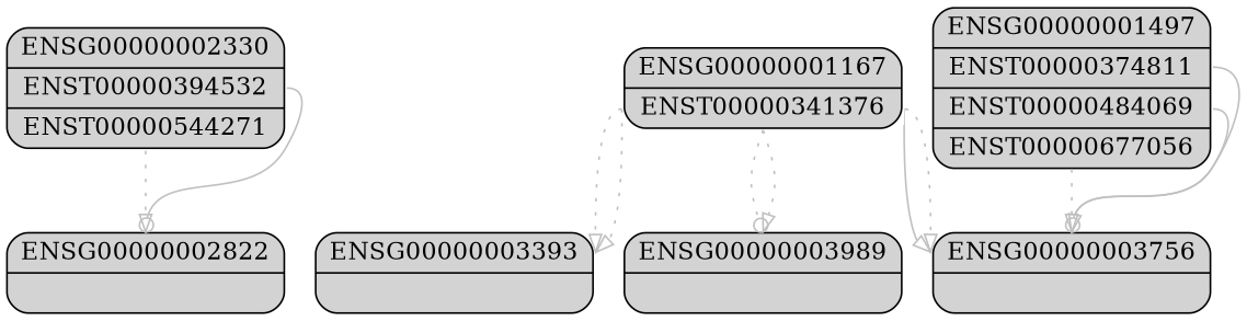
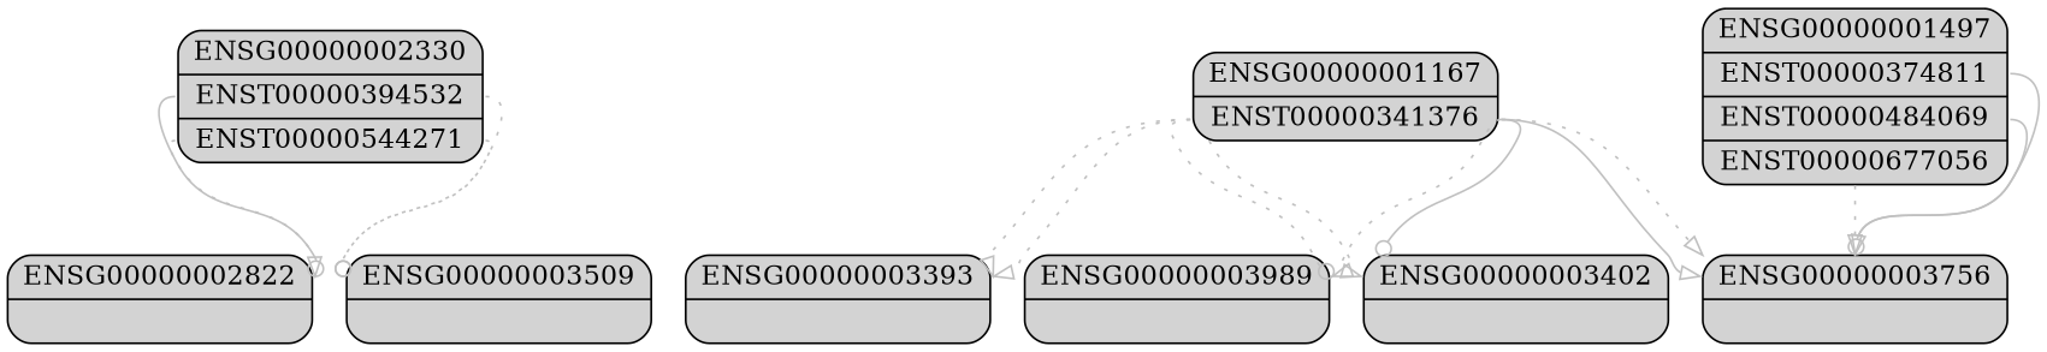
  digraph {
    rankdir=neato
    splines=spline
    node [shape=record style="rounded, filled"]
    edge [arrowhead=onormal color=grey headport=ENSG00000003756 style=dotted tailport=ENST00000341376]
    n1 [height=0.1 label="{<ENSG00000002330>ENSG00000002330|<ENST00000394532>ENST00000394532|<ENST00000544271>ENST00000544271}"]
    n2 [height=0.1 label="{<ENSG00000002822>ENSG00000002822|}"]
+   n3 [height=0.1 label="{<ENSG00000003509>ENSG00000003509|}"]
    n4 [height=0.1 label="{<ENSG00000001167>ENSG00000001167|<ENST00000341376>ENST00000341376}"]
    n5 [height=0.1 label="{<ENSG00000003393>ENSG00000003393|}"]
    n6 [height=0.1 label="{<ENSG00000003989>ENSG00000003989|}"]
    n7 [height=0.1 label="{<ENSG00000003756>ENSG00000003756|}"]
+   n8 [height=0.1 label="{<ENSG00000003402>ENSG00000003402|}"]
    n9 [height=0.1 label="{<ENSG00000001497>ENSG00000001497|<ENST00000374811>ENST00000374811|<ENST00000484069>ENST00000484069|<ENST00000677056>ENST00000677056}"]
    n1 -> n2 [headport=ENSG00000002822 tailport=ENST00000544271]
    n1 -> n2 [arrowhead=odot headport=ENSG00000002822 style=solid tailport=ENST00000394532]
+   n1 -> n3 [arrowhead=odot headport=ENSG00000003509 tailport=ENST00000544271]
+   n1 -> n3 [arrowhead=odot headport=ENSG00000003509 tailport=ENST00000394532]
    n4 -> n5 [headport=ENSG00000003393]
    n4 -> n5 [headport=ENSG00000003393]
    n4 -> n6 [arrowhead=odot headport=ENSG00000003989]
    n4 -> n6 [headport=ENSG00000003989]
    n4 -> n7 [style=solid]
    n4 -> n7
+   n4 -> n8 [headport=ENSG00000003402]
+   n4 -> n8 [arrowhead=odot headport=ENSG00000003402 style=solid]
    n9 -> n7 [arrowhead=odot style=solid tailport=ENST00000484069]
    n9 -> n7 [style=solid tailport=ENST00000374811]
    n9 -> n7 [tailport=ENST00000677056]
  }
